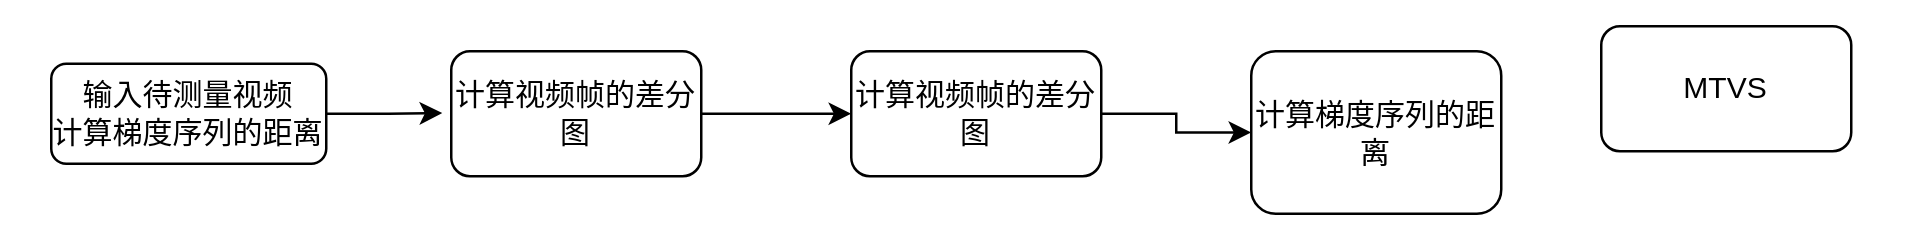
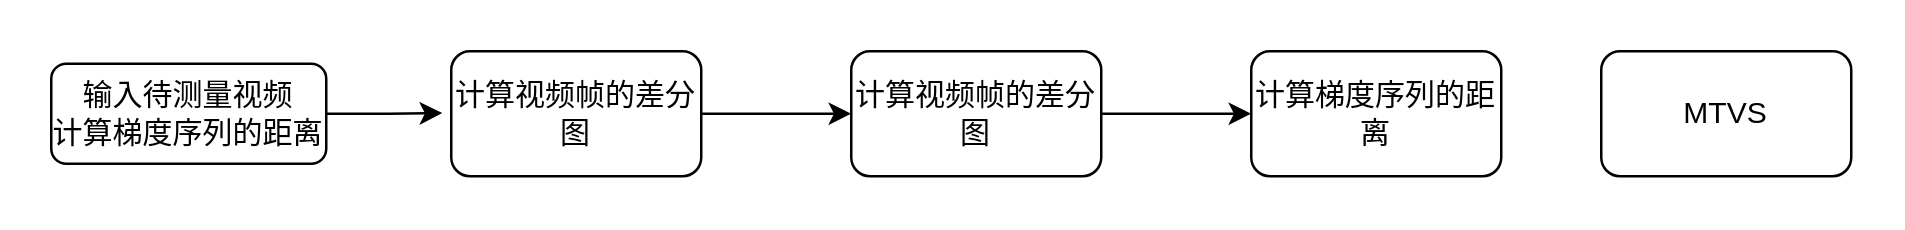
  <mxCell id="0" />
  <mxCell id="1" parent="0" />
  <mxCell id="2" style="edgeStyle=orthogonalEdgeStyle;rounded=0;orthogonalLoop=1;jettySize=auto;html=1;entryX=-0.036;entryY=0.495;entryDx=0;entryDy=0;entryPerimeter=0;" edge="1" parent="1" source="3" target="5"><mxGeometry relative="1" as="geometry" /></mxCell>
  <mxCell id="3" value="输入待测量视频&lt;br&gt;计算梯度序列的距离" style="rounded=1;whiteSpace=wrap;html=1;fontSize=12;glass=0;strokeWidth=1;shadow=0;" parent="1" vertex="1"><mxGeometry y="25" width="110" height="40" as="geometry" x="20" /></mxCell>
  <mxCell id="4" style="edgeStyle=orthogonalEdgeStyle;rounded=0;orthogonalLoop=1;jettySize=auto;html=1;exitX=1;exitY=0.5;exitDx=0;exitDy=0;entryX=0;entryY=0.5;entryDx=0;entryDy=0;" edge="1" parent="1" source="5" target="7"><mxGeometry relative="1" as="geometry" /></mxCell>
  <mxCell id="5" value="计算视频帧的差分图" style="rounded=1;whiteSpace=wrap;html=1;" vertex="1" parent="1"><mxGeometry x="180" y="20" width="100" height="50" as="geometry" /></mxCell>
  <mxCell id="6" style="edgeStyle=orthogonalEdgeStyle;rounded=0;orthogonalLoop=1;jettySize=auto;html=1;exitX=1;exitY=0.5;exitDx=0;exitDy=0;entryX=0;entryY=0.5;entryDx=0;entryDy=0;" edge="1" parent="1" source="7" target="8"><mxGeometry relative="1" as="geometry" /></mxCell>
  <mxCell id="7" value="计算视频帧的差分图" style="rounded=1;whiteSpace=wrap;html=1;" vertex="1" parent="1"><mxGeometry x="340" y="20" width="100" height="50" as="geometry" /></mxCell>
- <mxCell id="8" value="计算梯度序列的距离" style="rounded=1;whiteSpace=wrap;html=1;" vertex="1" parent="1"><mxGeometry x="500" y="20" width="100" height="65" as="geometry" /></mxCell>
- <mxCell id="9" value="MTVS" style="rounded=1;whiteSpace=wrap;html=1;" vertex="1" parent="1"><mxGeometry x="640" y="10" width="100" height="50" as="geometry" /></mxCell>
+ <mxCell id="8" value="计算梯度序列的距离" style="rounded=1;whiteSpace=wrap;html=1;" vertex="1" parent="1"><mxGeometry x="500" y="20" width="100" height="50" as="geometry" /></mxCell>
+ <mxCell id="9" value="MTVS" style="rounded=1;whiteSpace=wrap;html=1;" vertex="1" parent="1"><mxGeometry x="640" y="20" width="100" height="50" as="geometry" /></mxCell>
